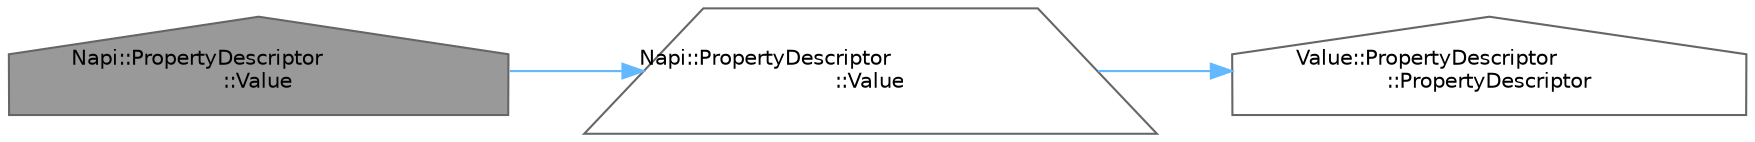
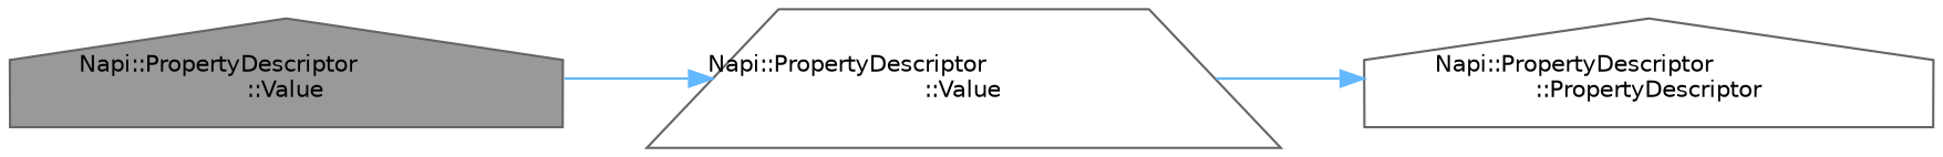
  digraph {
    rankdir=LR
    node [color=grey40 fillcolor=white fontname=Helvetica fontsize=10 shape=house style=filled]
    edge [color=steelblue1 fontname=Helvetica fontsize=10 labelfontname=Helvetica labelfontsize=10 style=solid]
    n1 [color=gray40 fillcolor=grey60 fontcolor=black height=0.2 label="Napi::PropertyDescriptor\l::Value" width=0.4]
    n2 [height=0.2 label="Napi::PropertyDescriptor\l::Value" shape=trapezium width=0.4]
-   n3 [height=0.2 label="Value::PropertyDescriptor\l::PropertyDescriptor" width=0.4]
+   n3 [height=0.2 label="Napi::PropertyDescriptor\l::PropertyDescriptor" width=0.4]
    n1 -> n2
    n2 -> n3
  }
